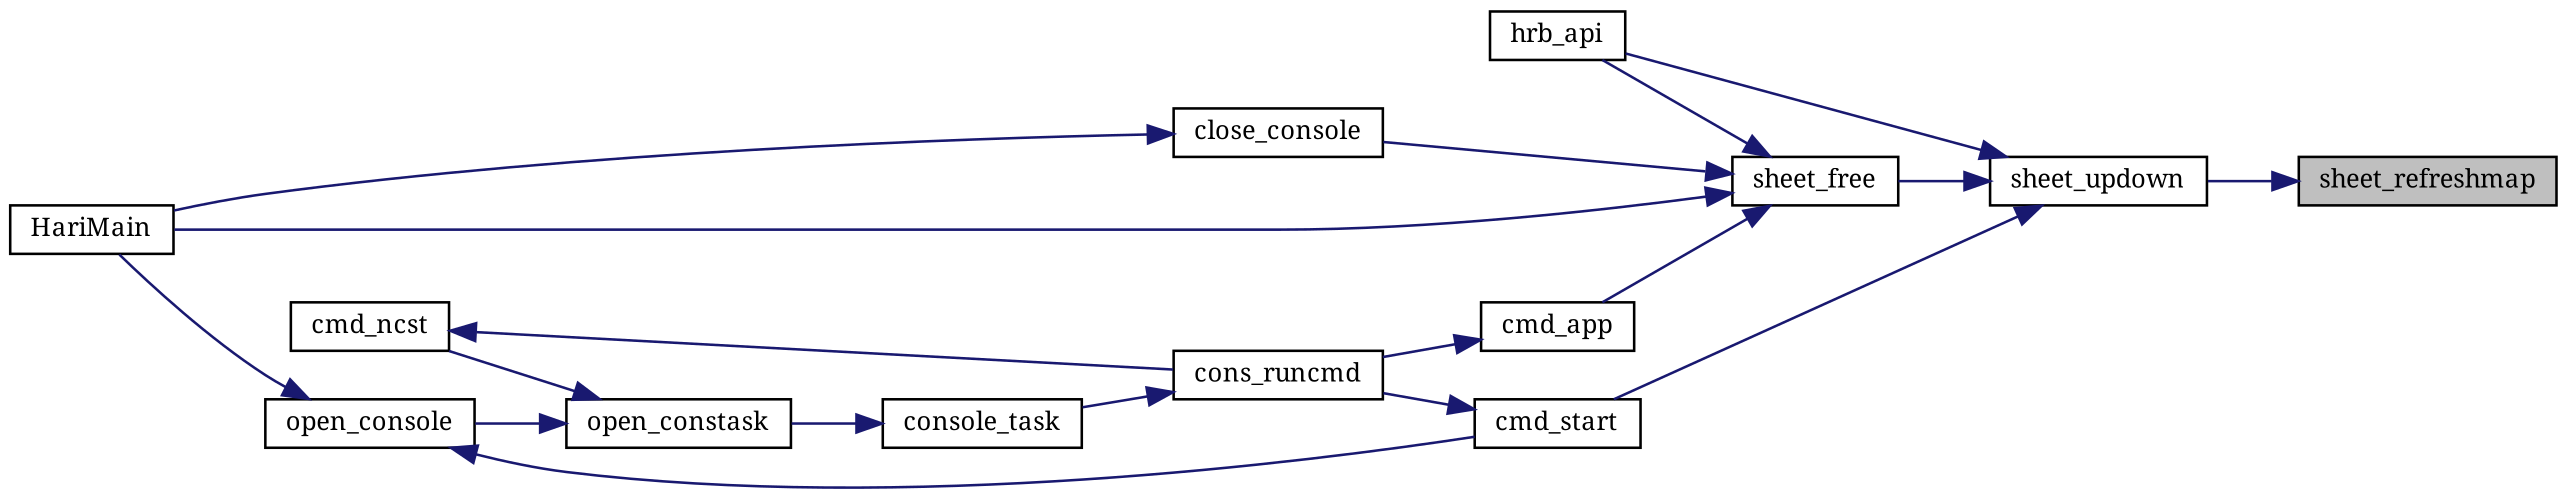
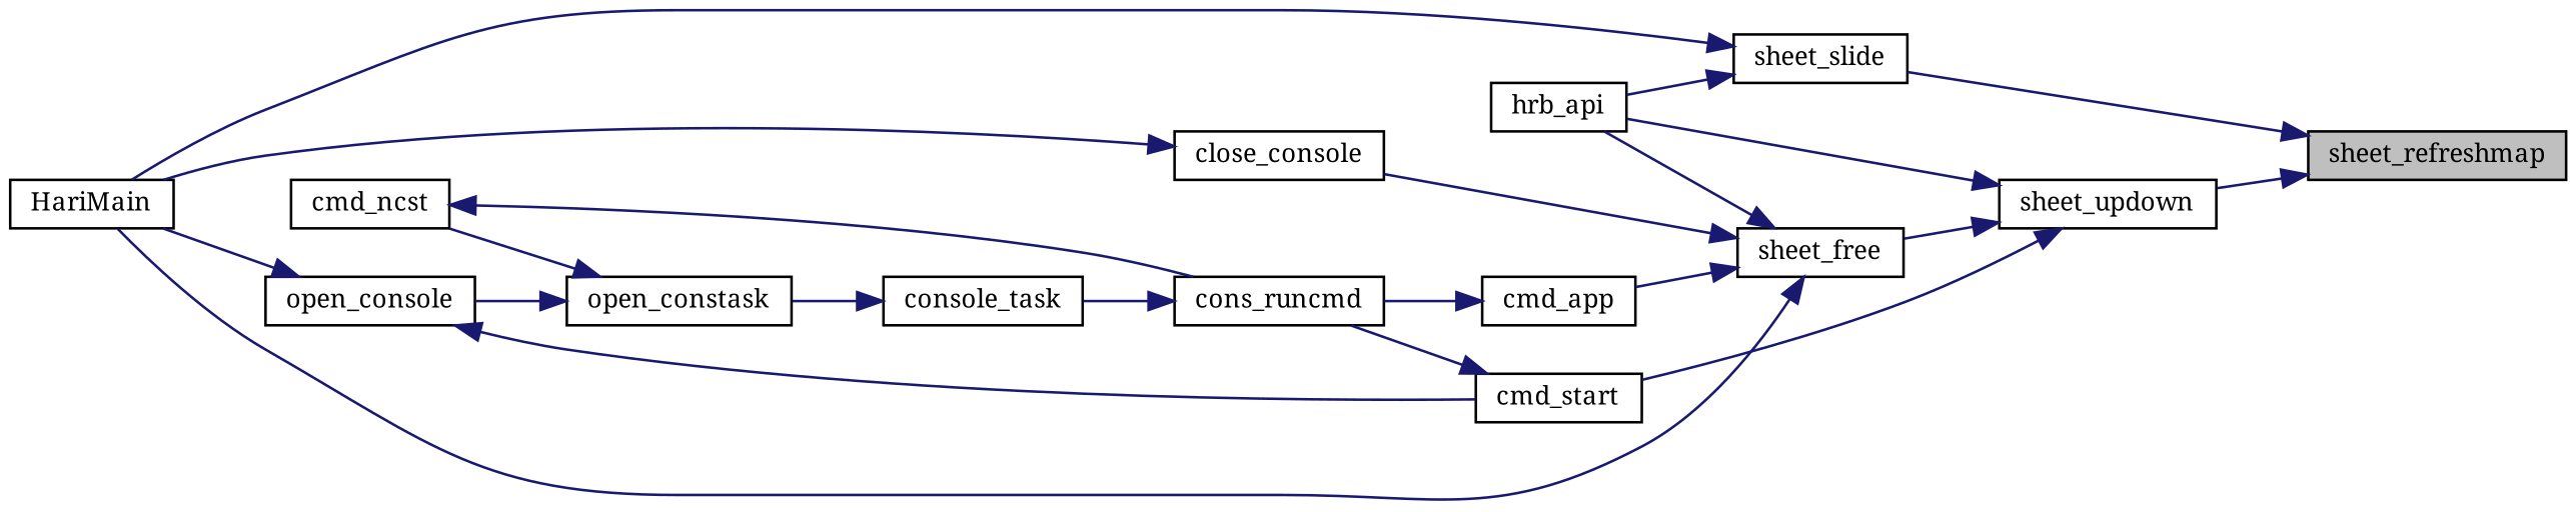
  digraph {
    fontname="Noto Serif"
    rankdir=RL
    node [color=black fillcolor=white fontname="Noto Serif" fontsize=10 shape=record style=filled]
    edge [color=midnightblue dir=back fontname="Noto Serif" fontsize=10 labelfontname=Helvetica labelfontsize=10 style=solid]
    n1 [fillcolor=grey75 fontcolor=black height=0.2 label=sheet_refreshmap width=0.4]
+   n2 [height=0.2 label=sheet_slide width=0.4]
    n3 [height=0.2 label=sheet_updown width=0.4]
    n4 [height=0.2 label=HariMain width=0.4]
    n5 [height=0.2 label=hrb_api width=0.4]
    n6 [height=0.2 label=cmd_start width=0.4]
    n7 [height=0.2 label=sheet_free width=0.4]
    n8 [height=0.2 label=cons_runcmd width=0.4]
    n9 [height=0.2 label=console_task width=0.4]
    n10 [height=0.2 label=open_constask width=0.4]
    n11 [height=0.2 label=cmd_ncst width=0.4]
    n12 [height=0.2 label=open_console width=0.4]
    n13 [height=0.2 label=close_console width=0.4]
    n14 [height=0.2 label=cmd_app width=0.4]
+   n1 -> n2
    n1 -> n3
+   n2 -> n4
+   n2 -> n5
    n3 -> n5
    n3 -> n6
    n3 -> n7
    n6 -> n8
    n7 -> n4
    n7 -> n5
    n7 -> n13
    n7 -> n14
    n8 -> n9
    n9 -> n10
    n10 -> n11
    n10 -> n12
    n11 -> n8
    n12 -> n4
    n12 -> n6
    n13 -> n4
    n14 -> n8
  }
